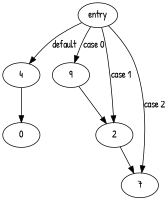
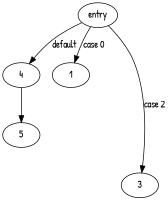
  digraph {
    fontname="Patrick Hand"
    node [fontname="Patrick Hand"]
    edge [fontname="Patrick Hand"]
    n1 [label=entry]
    4
-   1 [label=9]
-   2
-   3 [label=7]
-   5 [label=0]
+   1
+   3
+   5
    n1 -> 4 [label=default]
    n1 -> 1 [label="case 0"]
-   n1 -> 2 [label="case 1"]
    n1 -> 3 [label="case 2"]
    4 -> 5
-   1 -> 2
-   2 -> 3
  }
